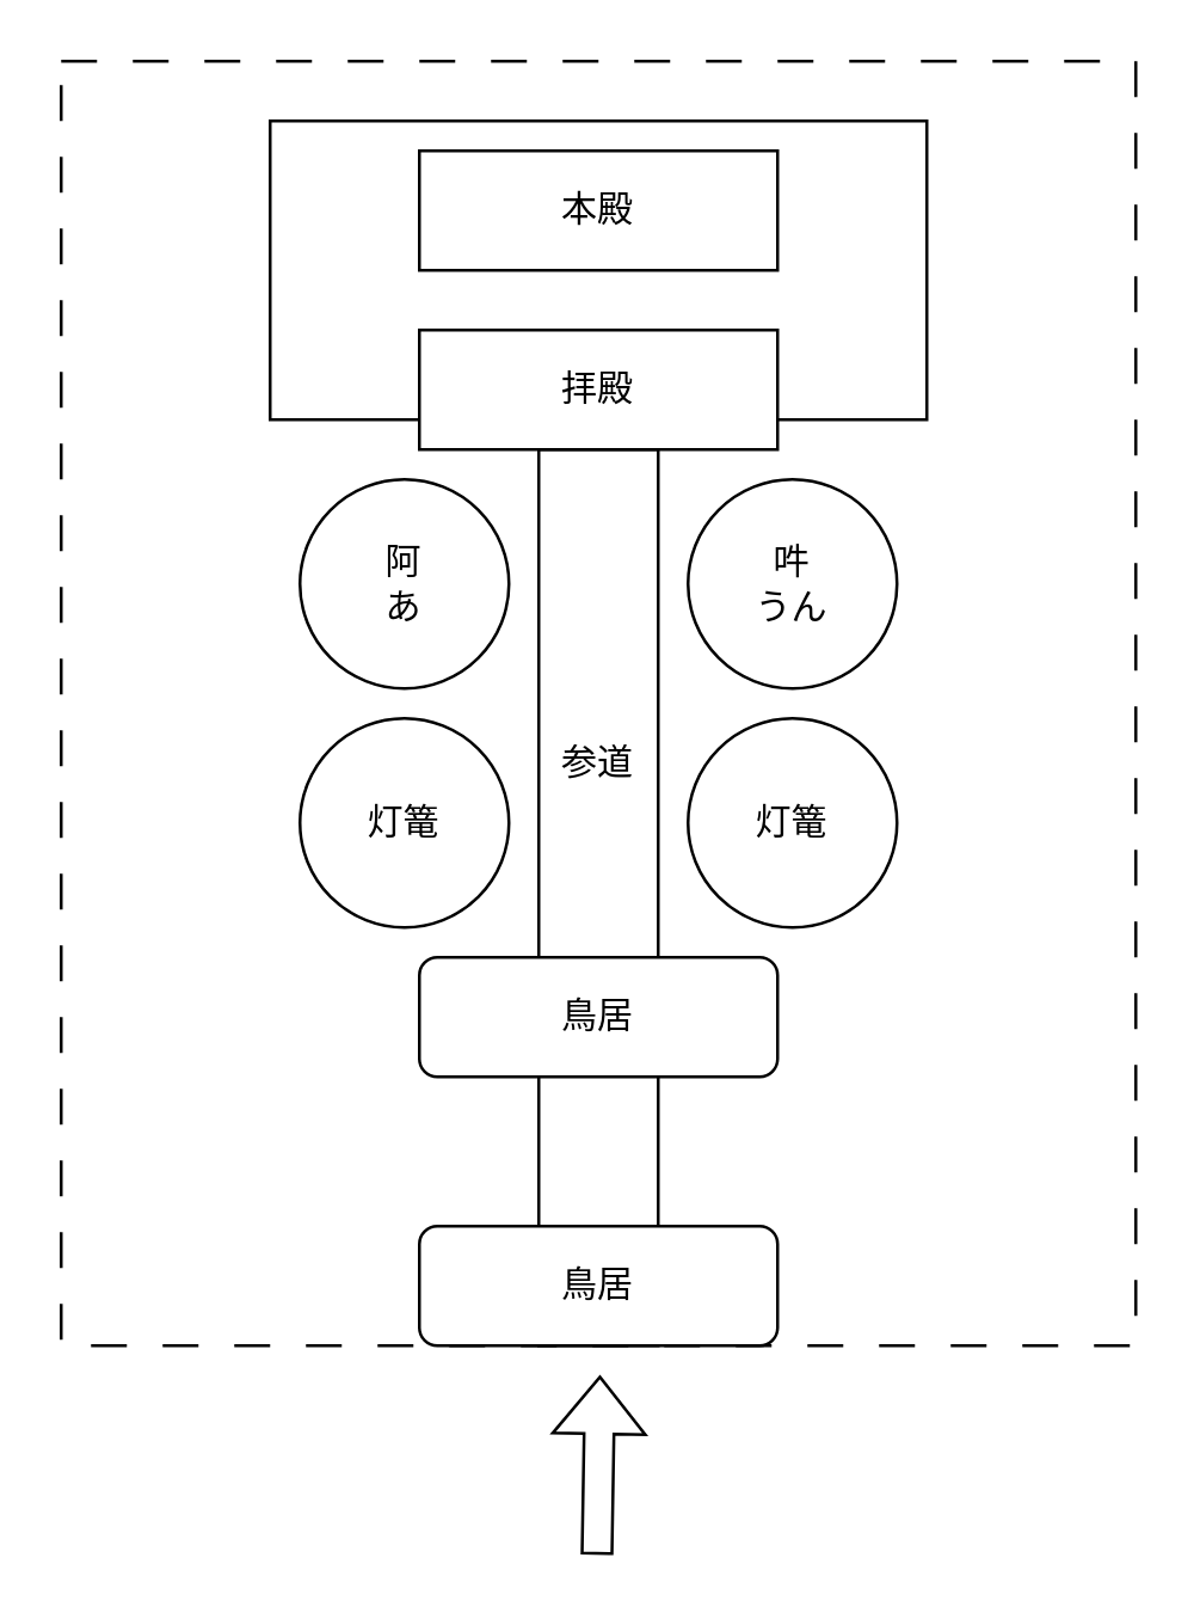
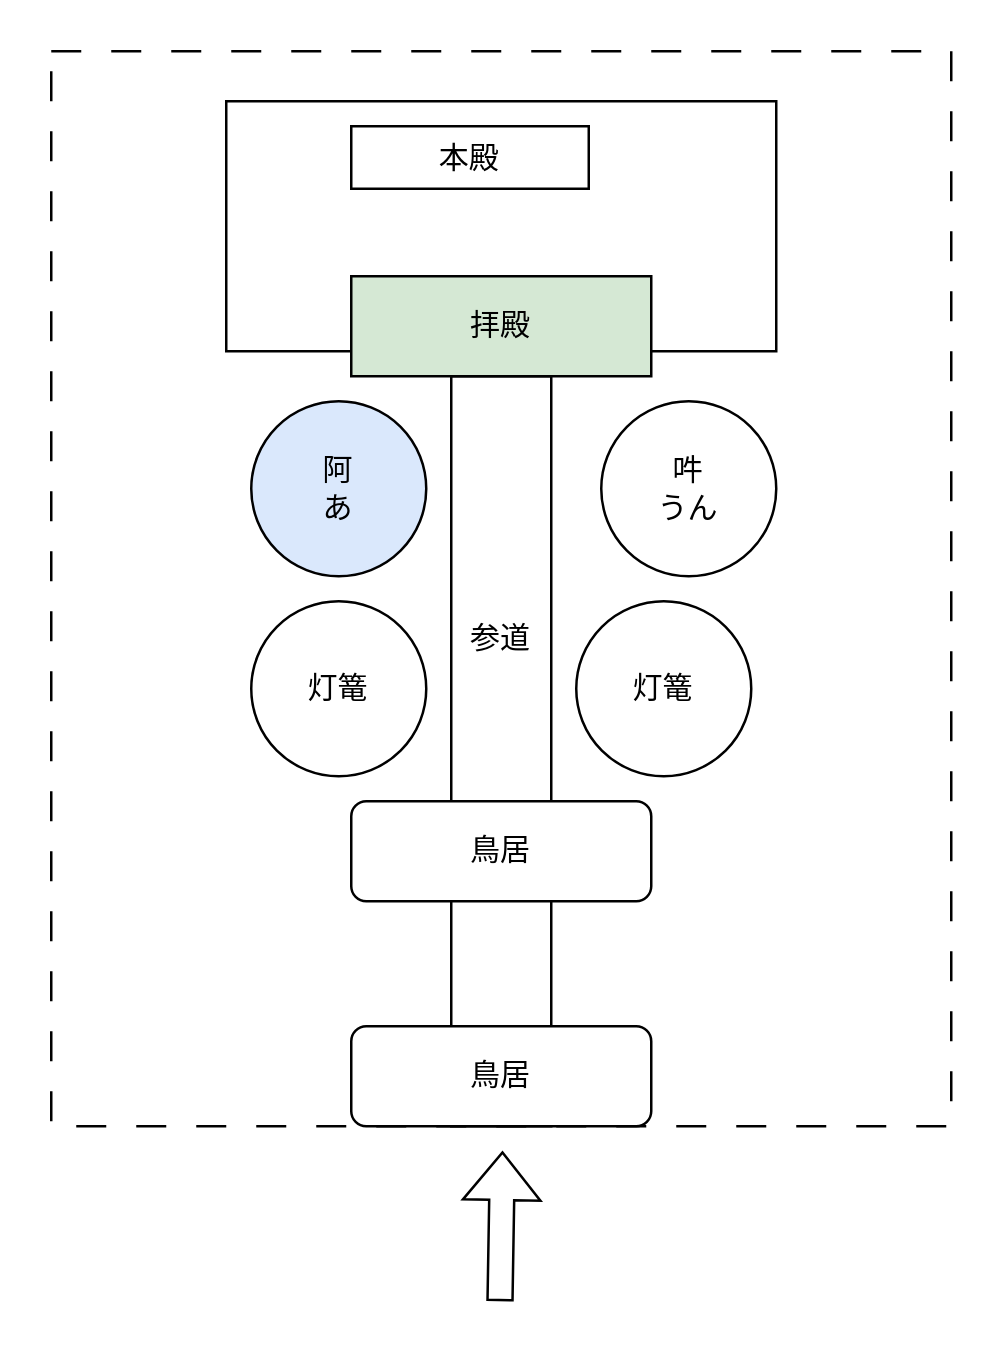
  <mxCell id="0" />
  <mxCell id="1" parent="0" />
  <mxCell id="2" value="" style="rounded=0;whiteSpace=wrap;html=1;dashed=1;dashPattern=12 12;" vertex="1" parent="1"><mxGeometry x="20" y="20" width="360" height="430" as="geometry" /></mxCell>
  <mxCell id="3" value="" style="shape=flexArrow;endArrow=classic;html=1;rounded=0;entryX=0.6;entryY=0.9;entryDx=0;entryDy=0;entryPerimeter=0;" edge="1" parent="1"><mxGeometry width="50" height="50" relative="1" as="geometry"><mxPoint x="199.5" y="520" as="sourcePoint" /><mxPoint x="200.5" y="460" as="targetPoint" /></mxGeometry></mxCell>
  <mxCell id="4" value="" style="rounded=0;whiteSpace=wrap;html=1;" vertex="1" parent="1"><mxGeometry x="180" y="150" width="40" height="300" as="geometry" /></mxCell>
  <mxCell id="5" value="参道" style="text;html=1;align=center;verticalAlign=middle;whiteSpace=wrap;rounded=0;" vertex="1" parent="1"><mxGeometry x="170" y="240" width="60" height="30" as="geometry" /></mxCell>
  <mxCell id="6" value="" style="rounded=0;whiteSpace=wrap;html=1;" vertex="1" parent="1"><mxGeometry x="90" y="40" width="220" height="100" as="geometry" /></mxCell>
- <mxCell id="7" value="本殿" style="rounded=0;whiteSpace=wrap;html=1;" vertex="1" parent="1"><mxGeometry x="140" y="50" width="120" height="40" as="geometry" /></mxCell>
- <mxCell id="8" value="拝殿" style="rounded=0;whiteSpace=wrap;html=1;" vertex="1" parent="1"><mxGeometry x="140" y="110" width="120" height="40" as="geometry" /></mxCell>
+ <mxCell id="7" value="本殿" style="rounded=0;whiteSpace=wrap;html=1;" vertex="1" parent="1"><mxGeometry x="140" y="50" width="95" height="25" as="geometry" /></mxCell>
+ <mxCell id="8" value="拝殿" style="rounded=0;whiteSpace=wrap;html=1;fillColor=#d5e8d4;" vertex="1" parent="1"><mxGeometry x="140" y="110" width="120" height="40" as="geometry" /></mxCell>
  <mxCell id="9" value="鳥居" style="rounded=1;whiteSpace=wrap;html=1;" vertex="1" parent="1"><mxGeometry x="140" y="320" width="120" height="40" as="geometry" /></mxCell>
- <mxCell id="10" value="阿&lt;div&gt;あ&lt;/div&gt;" style="ellipse;whiteSpace=wrap;html=1;aspect=fixed;" vertex="1" parent="1"><mxGeometry x="100" y="160" width="70" height="70" as="geometry" /></mxCell>
- <mxCell id="11" value="吽&lt;div&gt;うん&lt;/div&gt;" style="ellipse;whiteSpace=wrap;html=1;aspect=fixed;" vertex="1" parent="1"><mxGeometry x="230" y="160" width="70" height="70" as="geometry" /></mxCell>
+ <mxCell id="10" value="阿&lt;div&gt;あ&lt;/div&gt;" style="ellipse;whiteSpace=wrap;html=1;aspect=fixed;fillColor=#dae8fc;" vertex="1" parent="1"><mxGeometry x="100" y="160" width="70" height="70" as="geometry" /></mxCell>
+ <mxCell id="11" value="吽&lt;div&gt;うん&lt;/div&gt;" style="ellipse;whiteSpace=wrap;html=1;aspect=fixed;" vertex="1" parent="1"><mxGeometry x="240" y="160" width="70" height="70" as="geometry" /></mxCell>
  <mxCell id="12" value="鳥居" style="rounded=1;whiteSpace=wrap;html=1;" vertex="1" parent="1"><mxGeometry x="140" y="410" width="120" height="40" as="geometry" /></mxCell>
  <mxCell id="13" value="灯篭" style="ellipse;whiteSpace=wrap;html=1;aspect=fixed;" vertex="1" parent="1"><mxGeometry x="230" y="240" width="70" height="70" as="geometry" /></mxCell>
  <mxCell id="14" value="灯篭" style="ellipse;whiteSpace=wrap;html=1;aspect=fixed;" vertex="1" parent="1"><mxGeometry x="100" y="240" width="70" height="70" as="geometry" /></mxCell>
